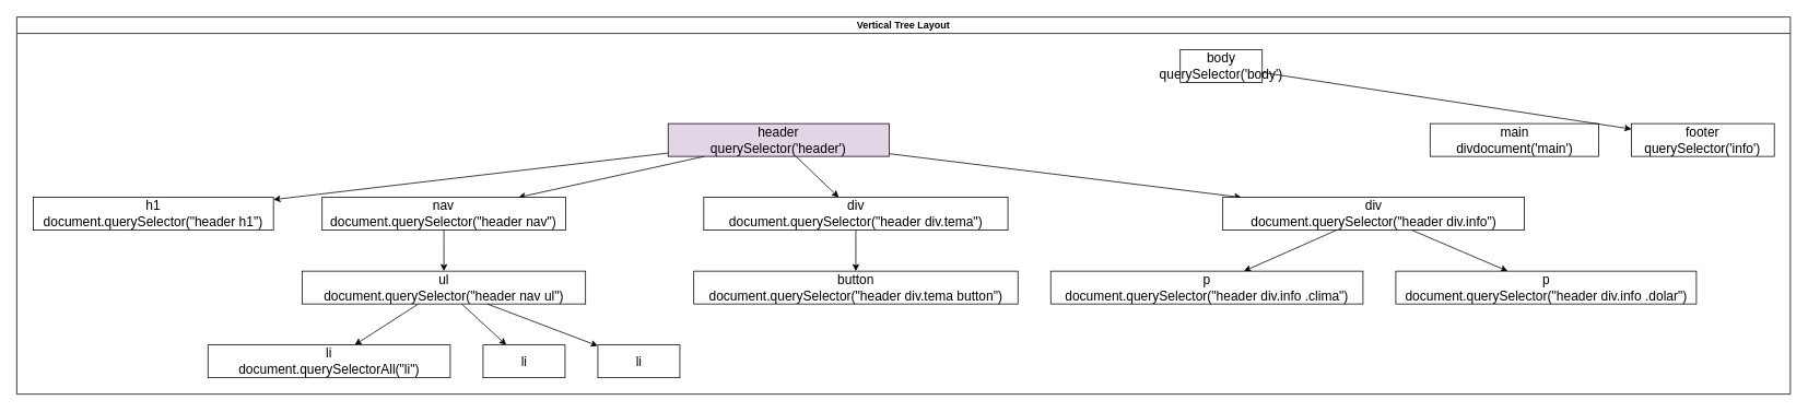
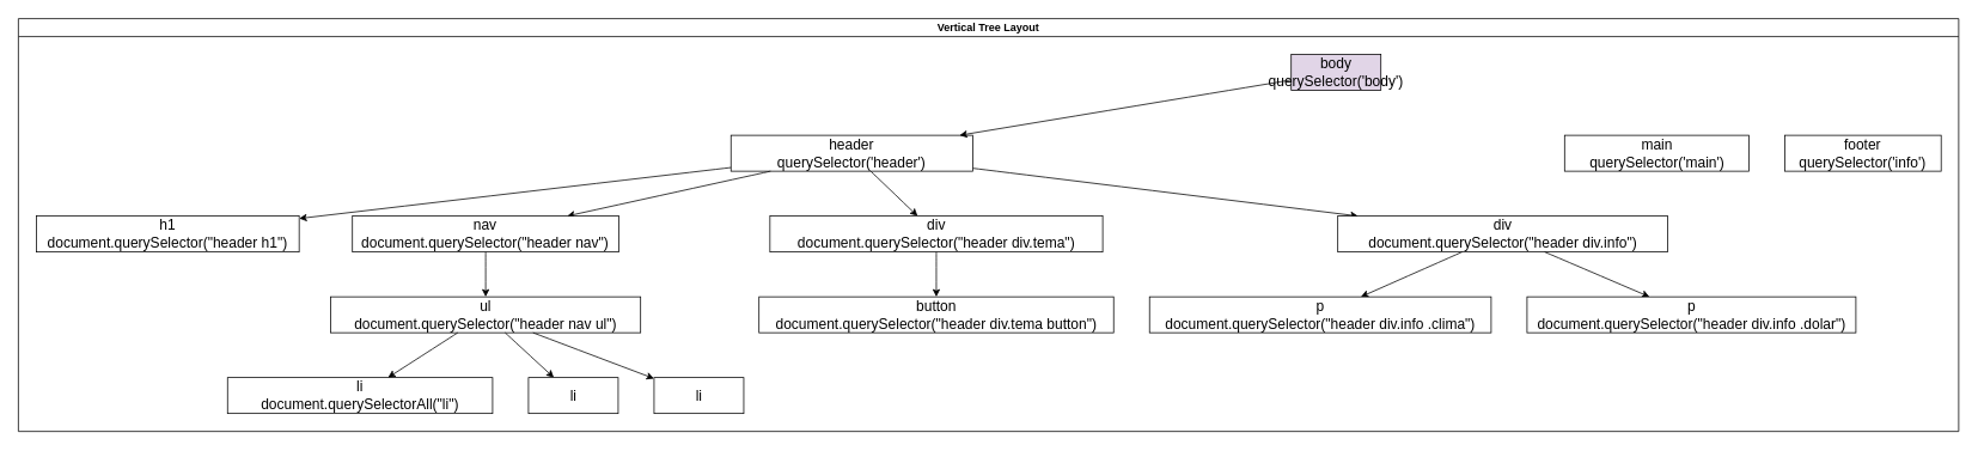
  <mxCell id="0" />
  <mxCell id="1" parent="0" />
  <mxCell id="2" value="Vertical Tree Layout" style="swimlane;startSize=20;horizontal=1;childLayout=treeLayout;horizontalTree=0;resizable=0;containerType=tree;fontSize=12;" vertex="1" parent="1"><mxGeometry x="20" y="20" width="2163" height="460" as="geometry" /></mxCell>
- <mxCell id="3" value="body&lt;br&gt;querySelector('body')" style="whiteSpace=wrap;html=1;fontSize=16;" vertex="1" parent="2"><mxGeometry x="1418.901" y="40" width="100" height="40" as="geometry" /></mxCell>
- <mxCell id="4" value="header&lt;br&gt;querySelector('header')" style="whiteSpace=wrap;html=1;fontSize=16;fillColor=#e1d5e7;" vertex="1" parent="2"><mxGeometry x="794.358" y="130" width="269.8" height="40" as="geometry" /></mxCell>
- <mxCell id="5" value="main&lt;br&gt;divdocument('main')" style="whiteSpace=wrap;html=1;fontSize=16;" vertex="1" parent="2"><mxGeometry x="1723.644" y="130" width="205.58" height="40" as="geometry" /></mxCell>
- <mxCell id="6" value="" style="edgeStyle=none;curved=1;rounded=0;orthogonalLoop=1;jettySize=auto;html=1;" edge="1" source="3" target="7" parent="2"><mxGeometry relative="1" as="geometry" /></mxCell>
+ <mxCell id="3" value="body&lt;br&gt;querySelector('body')" style="whiteSpace=wrap;html=1;fontSize=16;fillColor=#e1d5e7;" vertex="1" parent="2"><mxGeometry x="1418.901" y="40" width="100" height="40" as="geometry" /></mxCell>
+ <mxCell id="4" value="header&lt;br&gt;querySelector('header')" style="whiteSpace=wrap;html=1;fontSize=16;" vertex="1" parent="2"><mxGeometry x="794.358" y="130" width="269.8" height="40" as="geometry" /></mxCell>
+ <mxCell id="5" value="main&lt;br&gt;querySelector('main')" style="whiteSpace=wrap;html=1;fontSize=16;" vertex="1" parent="2"><mxGeometry x="1723.644" y="130" width="205.58" height="40" as="geometry" /></mxCell>
+ <mxCell id="6" value="" style="edgeStyle=none;curved=1;rounded=0;orthogonalLoop=1;jettySize=auto;html=1;" edge="1" source="3" target="4" parent="2"><mxGeometry relative="1" as="geometry" /></mxCell>
  <mxCell id="7" value="footer&lt;br&gt;querySelector('info')" style="whiteSpace=wrap;html=1;fontSize=16;" vertex="1" parent="2"><mxGeometry x="1969.224" y="130" width="174.22" height="40" as="geometry" /></mxCell>
  <mxCell id="8" value="" style="edgeStyle=none;curved=1;rounded=0;orthogonalLoop=1;jettySize=auto;html=1;" edge="1" target="9" source="4" parent="2"><mxGeometry relative="1" as="geometry"><mxPoint x="-22777.431" y="51" as="sourcePoint" /></mxGeometry></mxCell>
  <mxCell id="9" value="h1&lt;br&gt;document.querySelector(&quot;header h1&quot;)" style="whiteSpace=wrap;html=1;fontSize=16;" vertex="1" parent="2"><mxGeometry x="20" y="220" width="293" height="40" as="geometry" /></mxCell>
  <mxCell id="10" value="" style="edgeStyle=none;curved=1;rounded=0;orthogonalLoop=1;jettySize=auto;html=1;" edge="1" target="11" source="4" parent="2"><mxGeometry relative="1" as="geometry"><mxPoint x="-22576.931" y="51" as="sourcePoint" /></mxGeometry></mxCell>
  <mxCell id="11" value="nav&lt;br&gt;document.querySelector(&quot;header nav&quot;)" style="whiteSpace=wrap;html=1;fontSize=16;" vertex="1" parent="2"><mxGeometry x="372.4" y="220" width="297" height="40" as="geometry" /></mxCell>
  <mxCell id="12" value="" style="edgeStyle=none;curved=1;rounded=0;orthogonalLoop=1;jettySize=auto;html=1;" edge="1" target="13" source="4" parent="2"><mxGeometry relative="1" as="geometry"><mxPoint x="-22284.431" y="51" as="sourcePoint" /></mxGeometry></mxCell>
  <mxCell id="13" value="div&lt;br&gt;document.querySelector(&quot;header div.tema&quot;)" style="whiteSpace=wrap;html=1;fontSize=16;" vertex="1" parent="2"><mxGeometry x="837.825" y="220" width="370.95" height="40" as="geometry" /></mxCell>
  <mxCell id="14" value="" style="edgeStyle=none;curved=1;rounded=0;orthogonalLoop=1;jettySize=auto;html=1;" edge="1" target="15" source="4" parent="2"><mxGeometry relative="1" as="geometry"><mxPoint x="-20380.931" y="48" as="sourcePoint" /></mxGeometry></mxCell>
  <mxCell id="15" value="div&lt;br style=&quot;border-color: var(--border-color);&quot;&gt;document.querySelector(&quot;header div.info&quot;)" style="whiteSpace=wrap;html=1;fontSize=16;" vertex="1" parent="2"><mxGeometry x="1470.835" y="220" width="367.68" height="40" as="geometry" /></mxCell>
  <mxCell id="16" value="" style="edgeStyle=none;curved=1;rounded=0;orthogonalLoop=1;jettySize=auto;html=1;" edge="1" target="17" source="11" parent="2"><mxGeometry relative="1" as="geometry"><mxPoint x="-19595.931" y="141" as="sourcePoint" /></mxGeometry></mxCell>
  <mxCell id="17" value="ul&lt;br&gt;document.querySelector(&quot;header nav ul&quot;)" style="whiteSpace=wrap;html=1;fontSize=16;" vertex="1" parent="2"><mxGeometry x="348.15" y="310" width="345.5" height="40" as="geometry" /></mxCell>
  <mxCell id="18" value="" style="edgeStyle=none;curved=1;rounded=0;orthogonalLoop=1;jettySize=auto;html=1;" edge="1" target="19" source="17" parent="2"><mxGeometry relative="1" as="geometry"><mxPoint x="-19630.431" y="231" as="sourcePoint" /></mxGeometry></mxCell>
  <mxCell id="19" value="li&lt;br&gt;document.querySelectorAll(&quot;li&quot;)" style="whiteSpace=wrap;html=1;fontSize=16;" vertex="1" parent="2"><mxGeometry x="233.15" y="400" width="295.5" height="40" as="geometry" /></mxCell>
  <mxCell id="20" value="" style="edgeStyle=none;curved=1;rounded=0;orthogonalLoop=1;jettySize=auto;html=1;" edge="1" target="21" source="17" parent="2"><mxGeometry relative="1" as="geometry"><mxPoint x="-19630.431" y="231" as="sourcePoint" /></mxGeometry></mxCell>
  <mxCell id="21" value="li" style="whiteSpace=wrap;html=1;fontSize=16;" vertex="1" parent="2"><mxGeometry x="568.65" y="400" width="100" height="40" as="geometry" /></mxCell>
  <mxCell id="22" value="" style="edgeStyle=none;curved=1;rounded=0;orthogonalLoop=1;jettySize=auto;html=1;" edge="1" target="23" source="17" parent="2"><mxGeometry relative="1" as="geometry"><mxPoint x="-19630.431" y="231" as="sourcePoint" /></mxGeometry></mxCell>
  <mxCell id="23" value="li" style="whiteSpace=wrap;html=1;fontSize=16;" vertex="1" parent="2"><mxGeometry x="708.65" y="400" width="100" height="40" as="geometry" /></mxCell>
  <mxCell id="24" value="" style="edgeStyle=none;curved=1;rounded=0;orthogonalLoop=1;jettySize=auto;html=1;" edge="1" target="25" source="13" parent="2"><mxGeometry relative="1" as="geometry"><mxPoint x="-19544.431" y="141" as="sourcePoint" /></mxGeometry></mxCell>
  <mxCell id="25" value="button&lt;br style=&quot;border-color: var(--border-color);&quot;&gt;document.querySelector(&quot;header div.tema button&quot;)" style="whiteSpace=wrap;html=1;fontSize=16;" vertex="1" parent="2"><mxGeometry x="825.65" y="310" width="395.3" height="40" as="geometry" /></mxCell>
  <mxCell id="26" value="" style="edgeStyle=none;curved=1;rounded=0;orthogonalLoop=1;jettySize=auto;html=1;" edge="1" target="27" source="15" parent="2"><mxGeometry relative="1" as="geometry"><mxPoint x="-19005.431" y="138" as="sourcePoint" /></mxGeometry></mxCell>
  <mxCell id="27" value="p&lt;br&gt;document.querySelector(&quot;header div.info .clima&quot;)" style="whiteSpace=wrap;html=1;fontSize=16;" vertex="1" parent="2"><mxGeometry x="1260.95" y="310" width="380.85" height="40" as="geometry" /></mxCell>
  <mxCell id="28" value="" style="edgeStyle=none;curved=1;rounded=0;orthogonalLoop=1;jettySize=auto;html=1;" edge="1" target="29" source="15" parent="2"><mxGeometry relative="1" as="geometry"><mxPoint x="-19005.431" y="138" as="sourcePoint" /></mxGeometry></mxCell>
  <mxCell id="29" value="p&lt;br style=&quot;border-color: var(--border-color);&quot;&gt;document.querySelector(&quot;header div.info .dolar&quot;)" style="whiteSpace=wrap;html=1;fontSize=16;" vertex="1" parent="2"><mxGeometry x="1681.8" y="310" width="366.6" height="40" as="geometry" /></mxCell>
